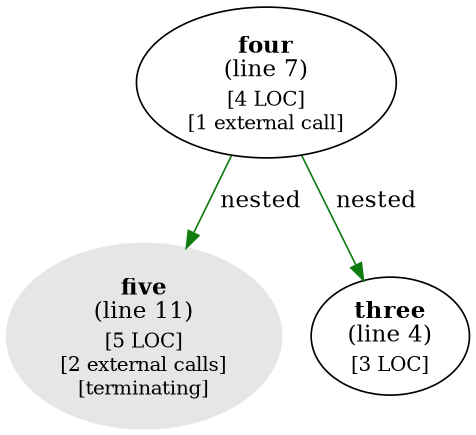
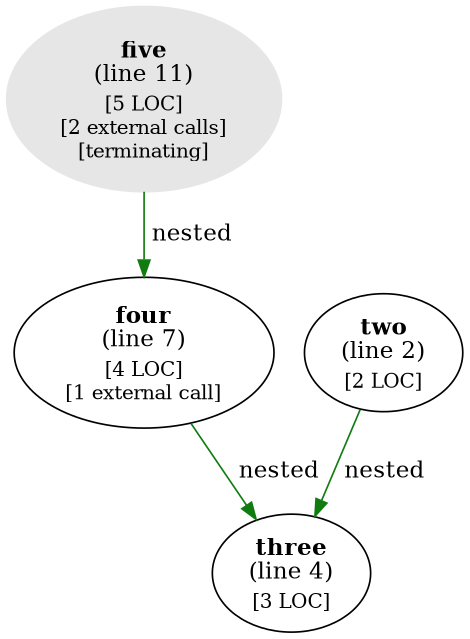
  digraph {
    edge [color="#107c10"]
    n1 [color="#e6e6e6" label=<<b>five</b><br/>(line 11)<br/><sub>[5 LOC]</sub><br/><sub>[2 external calls]</sub><br/><sub>[terminating]</sub>> style=filled]
    n2 [label=<<b>four</b><br/>(line 7)<br/><sub>[4 LOC]</sub><br/><sub>[1 external call]</sub>>]
    n3 [label=<<b>three</b><br/>(line 4)<br/><sub>[3 LOC]</sub>>]
-   n2 -> n1 [label=" nested"]
+   n4 [label=<<b>two</b><br/>(line 2)<br/><sub>[2 LOC]</sub>>]
+   n1 -> n2 [label=" nested"]
    n2 -> n3 [label=" nested"]
+   n4 -> n3 [label=" nested"]
  }
